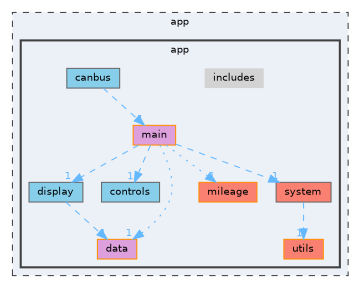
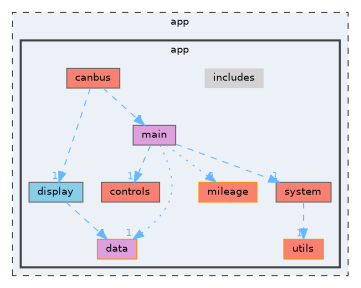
  digraph {
    compound=true
    node [color=gray40 fillcolor=salmon fontname=Helvetica fontsize=10 shape=box style=filled]
    edge [color=steelblue1 fontcolor=steelblue1 fontname=Helvetica fontsize=10 headlabel=1 labeldistance=1.5 labelfontname=Helvetica labelfontsize=10 style=dashed]
    n1 [fillcolor=lightgrey height=0.2 label=includes shape=plaintext width=0.4]
-   n2 [fillcolor=skyblue height=0.2 label=canbus width=0.4]
-   n3 [fillcolor=skyblue height=0.2 label=controls width=0.4]
+   n2 [height=0.2 label=canbus width=0.4]
+   n3 [height=0.2 label=controls width=0.4]
    n4 [color=darkorange fillcolor=plum height=0.2 label=data width=0.4]
    n5 [fillcolor=skyblue height=0.2 label=display width=0.4]
-   n6 [color=darkorange fillcolor=plum height=0.2 label=main width=0.4]
+   n6 [fillcolor=plum height=0.2 label=main width=0.4]
    n7 [color=darkorange height=0.2 label=mileage width=0.4]
    n8 [height=0.2 label=system width=0.4]
    n9 [color=darkorange height=0.2 label=utils width=0.4]
    subgraph cluster_1 {
      bgcolor="#ecf0f7"
      fontname=Helvetica
      fontsize=10
      label=app
      pencolor=grey25
      style="filled,dashed"
      subgraph cluster_2 {
        bgcolor="#ecf0f7"
        fontname=Helvetica
        fontsize=10
        label=app
        pencolor=grey25
        style="filled,bold"
        n1
        n2
        n3
        n4
        n5
        n6
        n7
        n8
        n9
      }
    }
    n2 -> n6
    n5 -> n4
    n6 -> n3
    n6 -> n4 [style=dotted]
-   n6 -> n5
+   n2 -> n5
    n6 -> n7 [style=dotted]
    n6 -> n8
    n8 -> n9
  }
